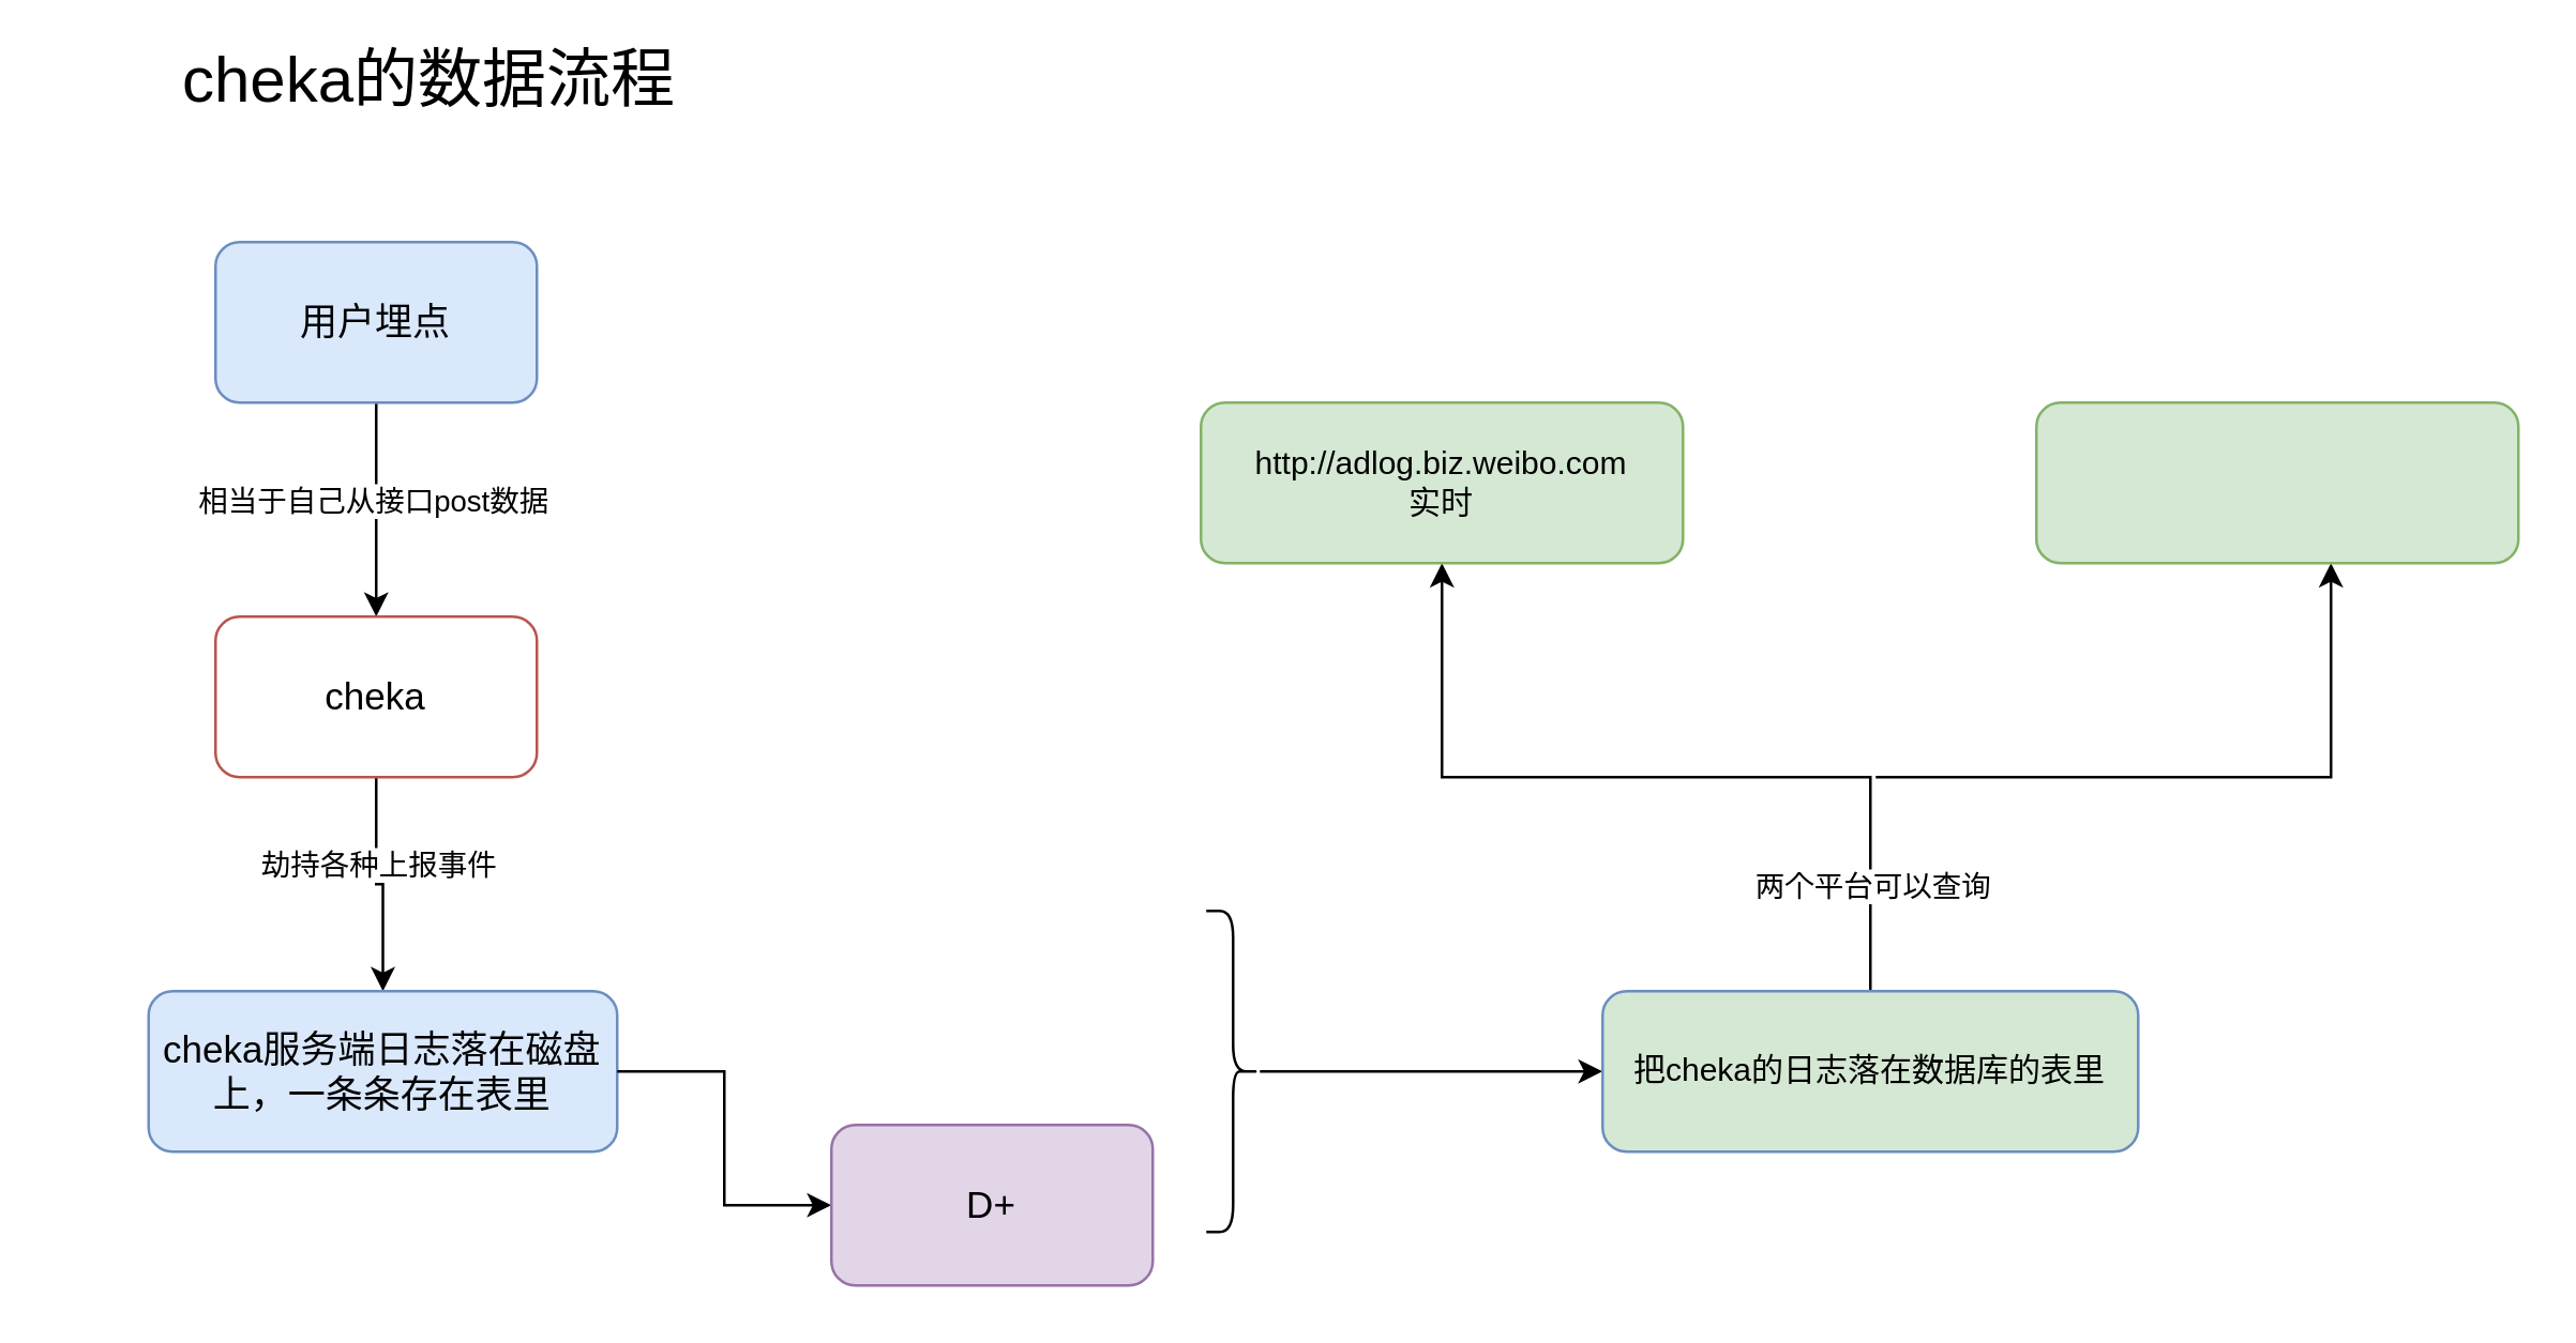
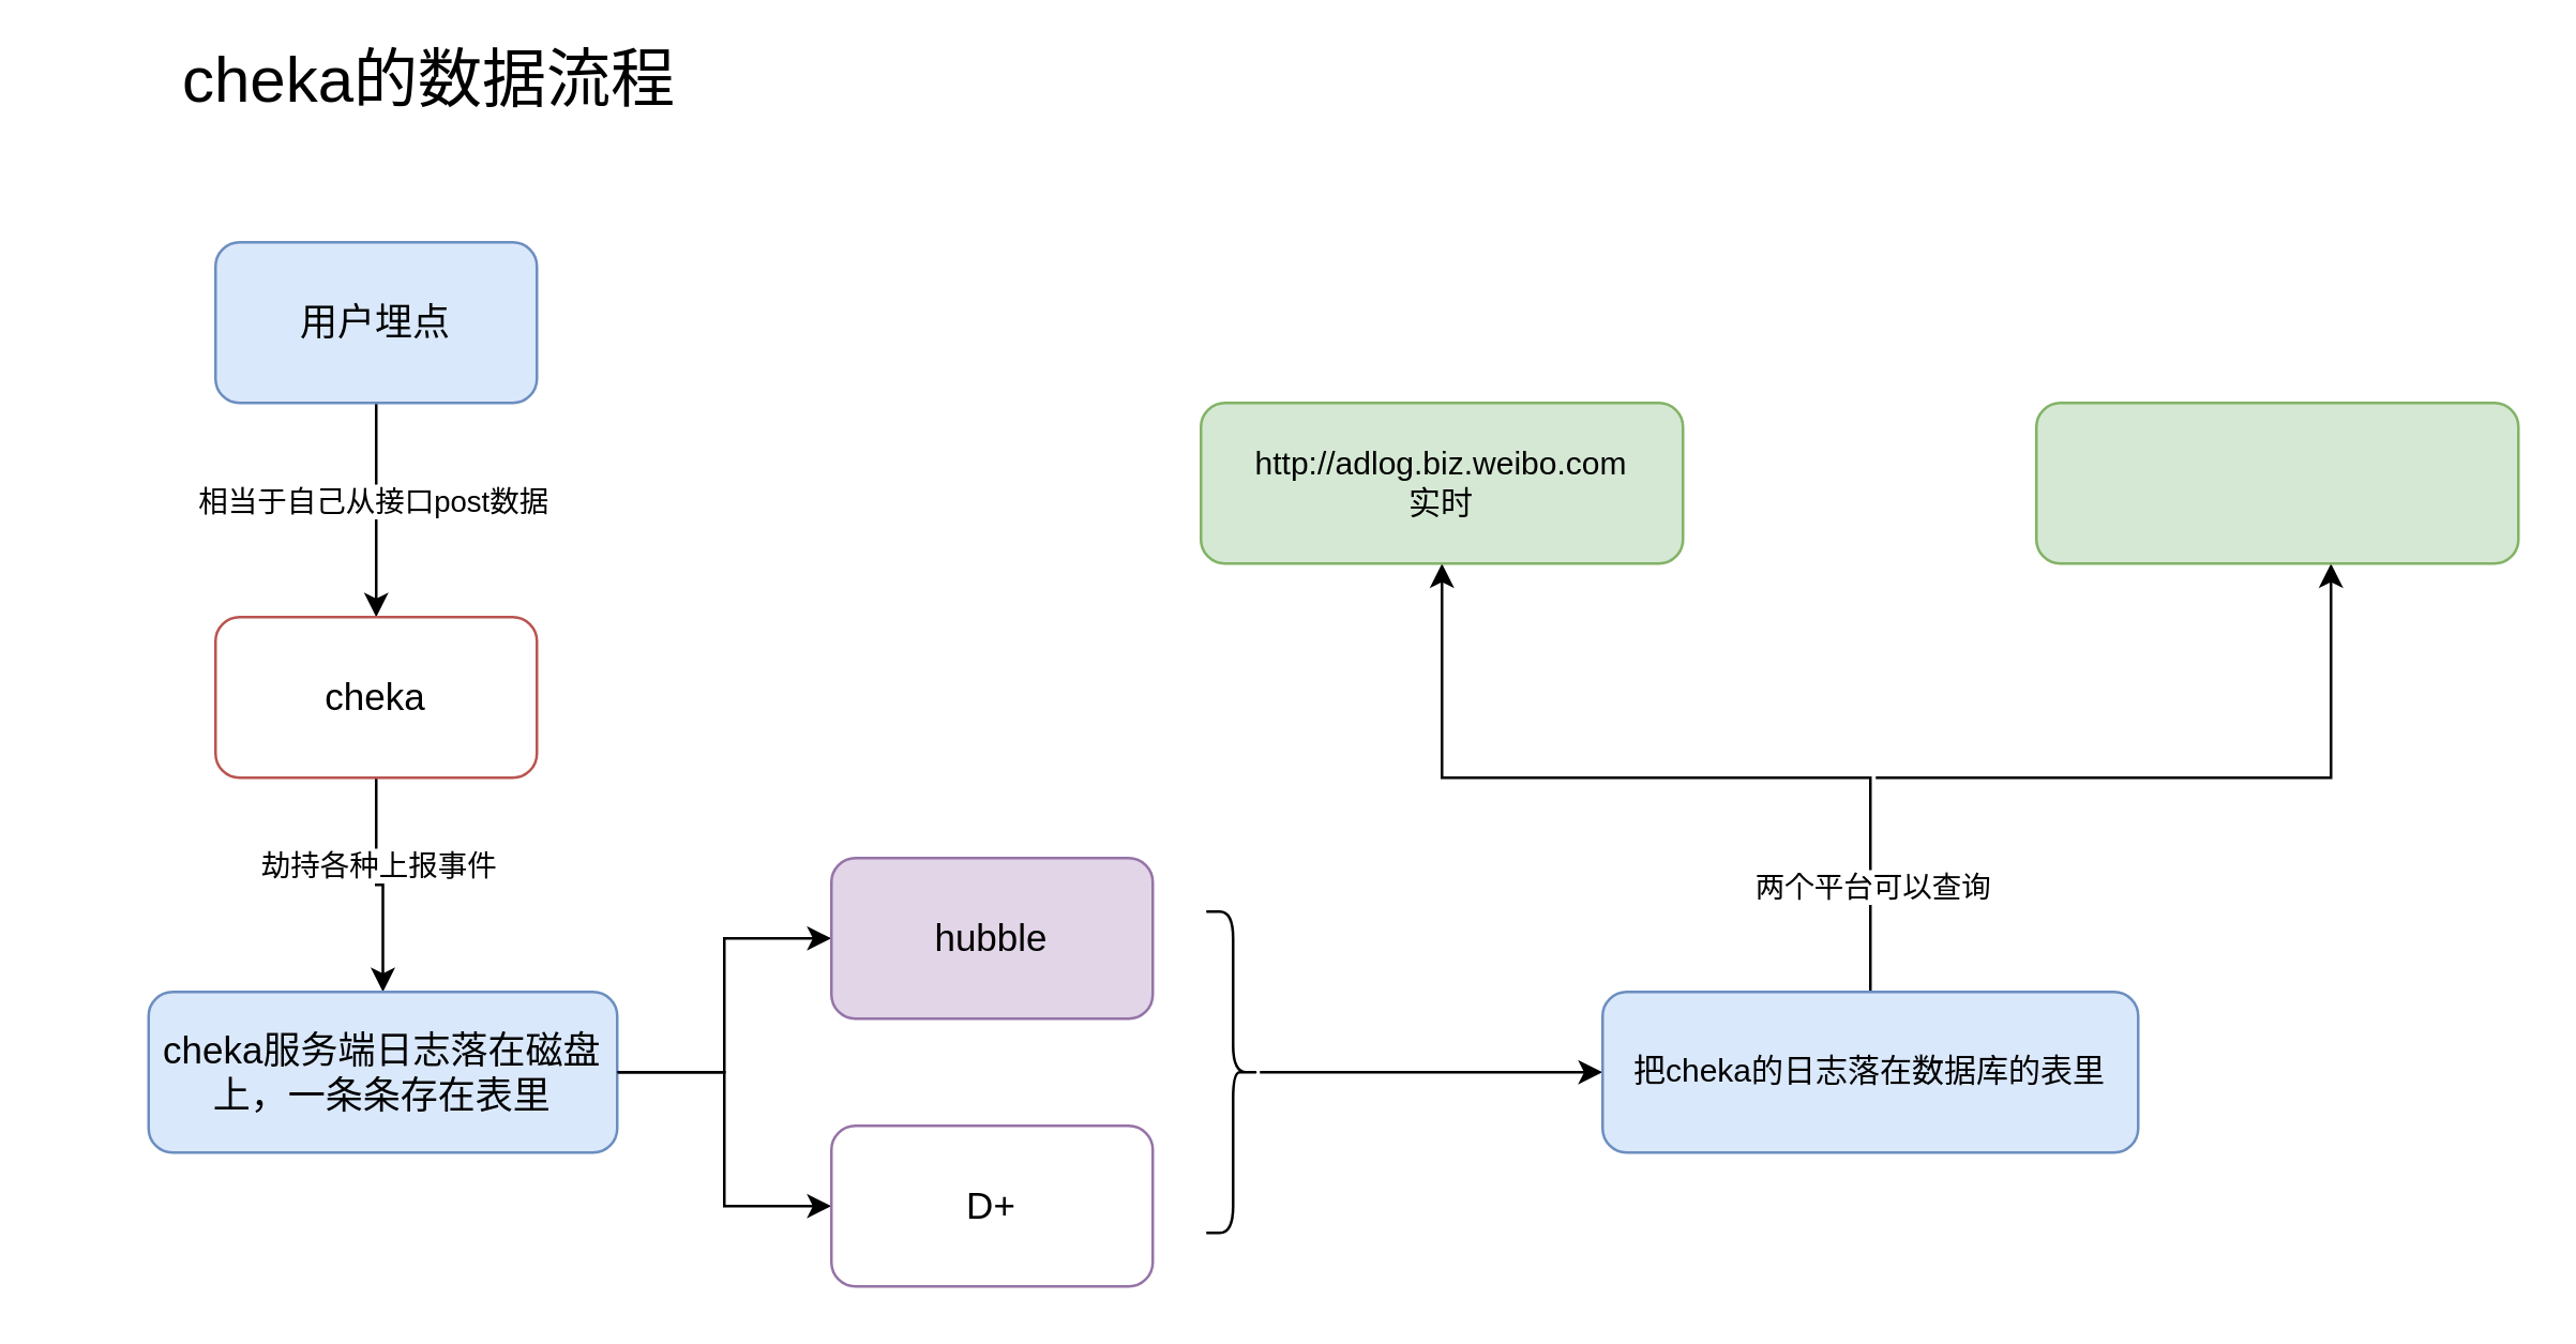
  <mxCell id="0" />
  <mxCell id="1" parent="0" />
  <mxCell id="2" value="" style="edgeStyle=orthogonalEdgeStyle;rounded=0;orthogonalLoop=1;jettySize=auto;html=1;" edge="1" parent="1" source="4" target="8"><mxGeometry relative="1" as="geometry" /></mxCell>
  <mxCell id="3" value="相当于自己从接口post数据" style="edgeLabel;html=1;align=center;verticalAlign=middle;resizable=0;points=[];" vertex="1" connectable="0" parent="2"><mxGeometry x="-0.1" y="-2" relative="1" as="geometry"><mxPoint as="offset" /></mxGeometry></mxCell>
  <mxCell id="4" value="&lt;font style=&quot;font-size: 14px&quot;&gt;用户埋点&lt;/font&gt;" style="rounded=1;whiteSpace=wrap;html=1;fillColor=#dae8fc;strokeColor=#6c8ebf;" vertex="1" parent="1"><mxGeometry x="80" y="90" width="120" height="60" as="geometry" /></mxCell>
  <mxCell id="5" value="&lt;font style=&quot;font-size: 24px&quot;&gt;cheka的数据流程&lt;/font&gt;" style="text;html=1;strokeColor=none;fillColor=none;align=center;verticalAlign=middle;whiteSpace=wrap;rounded=0;" vertex="1" parent="1"><mxGeometry x="20" y="20" width="280" height="20" as="geometry" /></mxCell>
  <mxCell id="6" value="" style="edgeStyle=orthogonalEdgeStyle;rounded=0;orthogonalLoop=1;jettySize=auto;html=1;" edge="1" parent="1" source="8" target="10"><mxGeometry relative="1" as="geometry" /></mxCell>
  <mxCell id="7" value="劫持各种上报事件" style="edgeLabel;html=1;align=center;verticalAlign=middle;resizable=0;points=[];" vertex="1" connectable="0" parent="6"><mxGeometry x="-0.225" relative="1" as="geometry"><mxPoint as="offset" /></mxGeometry></mxCell>
  <mxCell id="8" value="&lt;font style=&quot;font-size: 14px&quot;&gt;cheka&lt;/font&gt;" style="whiteSpace=wrap;html=1;rounded=1;fillColor=#ffffff;strokeColor=#b85450;" vertex="1" parent="1"><mxGeometry x="80" y="230" width="120" height="60" as="geometry" /></mxCell>
+ <mxCell id="9" value="" style="edgeStyle=orthogonalEdgeStyle;rounded=0;orthogonalLoop=1;jettySize=auto;html=1;" edge="1" parent="1" source="10" target="11"><mxGeometry relative="1" as="geometry"><Array as="points"><mxPoint x="270" y="400" /><mxPoint x="270" y="350" /></Array></mxGeometry></mxCell>
  <mxCell id="10" value="&lt;font style=&quot;font-size: 14px&quot;&gt;cheka服务端日志落在磁盘上，一条条存在表里&lt;/font&gt;" style="whiteSpace=wrap;html=1;rounded=1;fillColor=#dae8fc;strokeColor=#6c8ebf;" vertex="1" parent="1"><mxGeometry x="55" y="370" width="175" height="60" as="geometry" /></mxCell>
+ <mxCell id="11" value="&lt;font style=&quot;font-size: 14px&quot;&gt;hubble&lt;/font&gt;" style="whiteSpace=wrap;html=1;rounded=1;fillColor=#e1d5e7;strokeColor=#9673a6;" vertex="1" parent="1"><mxGeometry x="310" y="320" width="120" height="60" as="geometry" /></mxCell>
  <mxCell id="12" value="" style="edgeStyle=orthogonalEdgeStyle;rounded=0;orthogonalLoop=1;jettySize=auto;html=1;" edge="1" parent="1" source="10" target="13"><mxGeometry relative="1" as="geometry" /></mxCell>
- <mxCell id="13" value="&lt;span style=&quot;font-size: 14px&quot;&gt;D+&lt;/span&gt;" style="whiteSpace=wrap;html=1;rounded=1;fillColor=#e1d5e7;strokeColor=#9673a6;" vertex="1" parent="1"><mxGeometry x="310" y="420" width="120" height="60" as="geometry" /></mxCell>
+ <mxCell id="13" value="&lt;span style=&quot;font-size: 14px&quot;&gt;D+&lt;/span&gt;" style="whiteSpace=wrap;html=1;rounded=1;fillColor=#ffffff;strokeColor=#9673a6;" vertex="1" parent="1"><mxGeometry x="310" y="420" width="120" height="60" as="geometry" /></mxCell>
  <mxCell id="14" value="" style="edgeStyle=orthogonalEdgeStyle;rounded=0;orthogonalLoop=1;jettySize=auto;html=1;" edge="1" parent="1" source="15" target="18"><mxGeometry relative="1" as="geometry" /></mxCell>
  <mxCell id="15" value="" style="shape=curlyBracket;whiteSpace=wrap;html=1;rounded=1;flipH=1;" vertex="1" parent="1"><mxGeometry x="450" y="340" width="20" height="120" as="geometry" /></mxCell>
  <mxCell id="16" value="" style="edgeStyle=orthogonalEdgeStyle;rounded=0;orthogonalLoop=1;jettySize=auto;html=1;" edge="1" parent="1" source="18" target="19"><mxGeometry relative="1" as="geometry" /></mxCell>
  <mxCell id="17" value="两个平台可以查询" style="edgeLabel;html=1;align=center;verticalAlign=middle;resizable=0;points=[];" vertex="1" connectable="0" parent="16"><mxGeometry x="-0.592" y="3" relative="1" as="geometry"><mxPoint x="3" y="25" as="offset" /></mxGeometry></mxCell>
- <mxCell id="18" value="把cheka的日志落在数据库的表里" style="whiteSpace=wrap;html=1;rounded=1;fillColor=#d5e8d4;strokeColor=#6c8ebf;" vertex="1" parent="1"><mxGeometry x="598" y="370" width="200" height="60" as="geometry" /></mxCell>
+ <mxCell id="18" value="把cheka的日志落在数据库的表里" style="whiteSpace=wrap;html=1;rounded=1;fillColor=#dae8fc;strokeColor=#6c8ebf;" vertex="1" parent="1"><mxGeometry x="598" y="370" width="200" height="60" as="geometry" /></mxCell>
  <mxCell id="19" value="http://adlog.biz.weibo.com&lt;br&gt;实时" style="whiteSpace=wrap;html=1;rounded=1;strokeColor=#82b366;fillColor=#d5e8d4;" vertex="1" parent="1"><mxGeometry x="448" y="150" width="180" height="60" as="geometry" /></mxCell>
  <mxCell id="20" value="" style="edgeStyle=orthogonalEdgeStyle;rounded=0;orthogonalLoop=1;jettySize=auto;html=1;" edge="1" parent="1"><mxGeometry relative="1" as="geometry"><mxPoint x="700" y="290" as="sourcePoint" /><mxPoint x="870" y="210" as="targetPoint" /><Array as="points"><mxPoint x="870" y="290" /></Array></mxGeometry></mxCell>
  <mxCell id="21" value="" style="whiteSpace=wrap;html=1;rounded=1;strokeColor=#82b366;fillColor=#d5e8d4;" vertex="1" parent="1"><mxGeometry x="760" y="150" width="180" height="60" as="geometry" /></mxCell>
